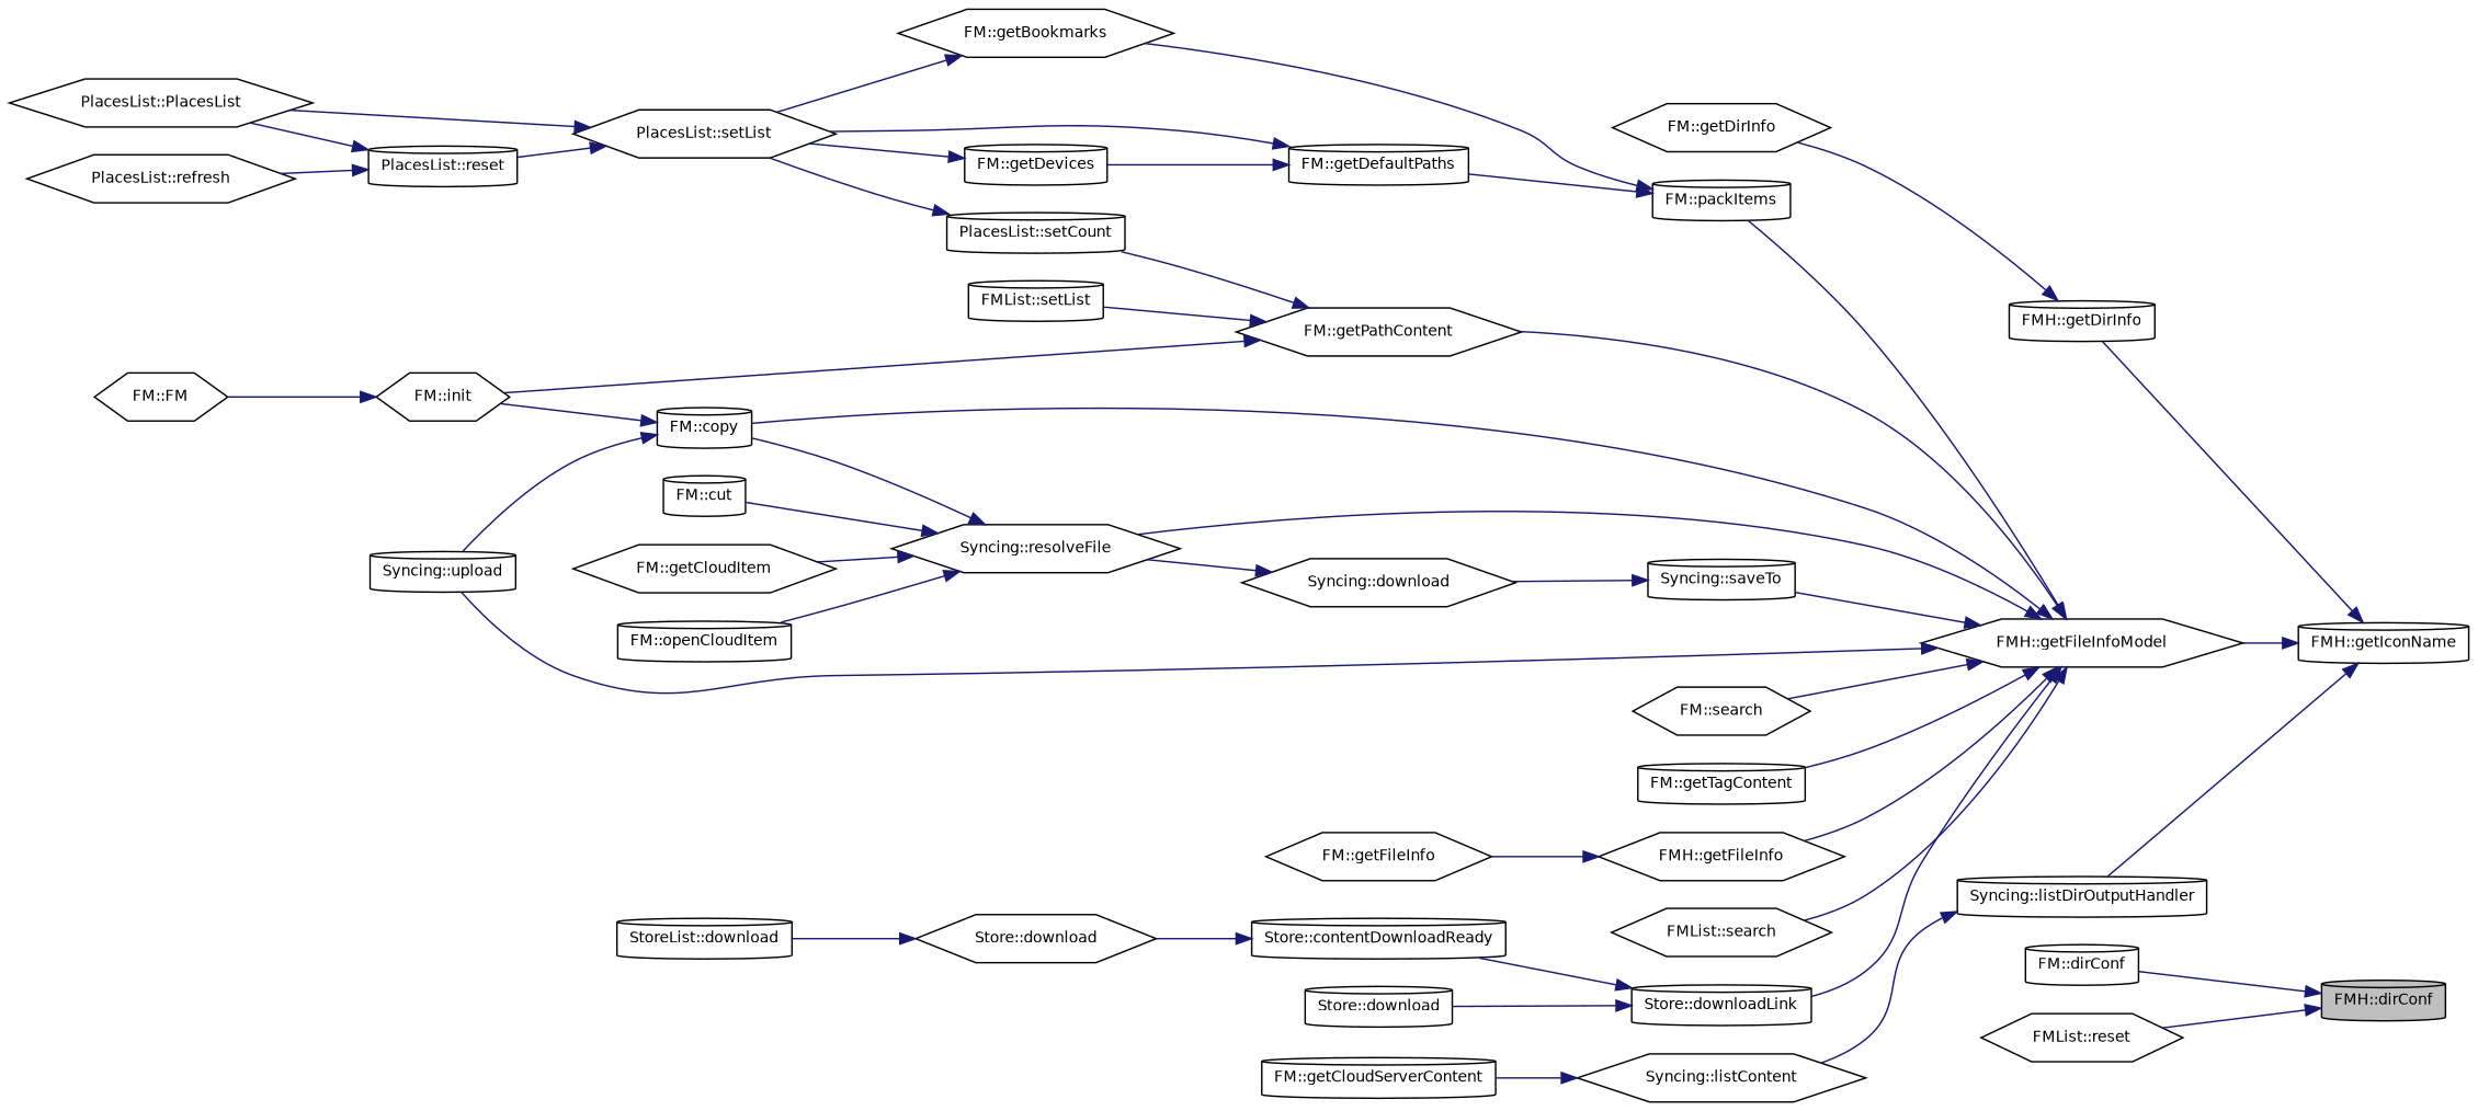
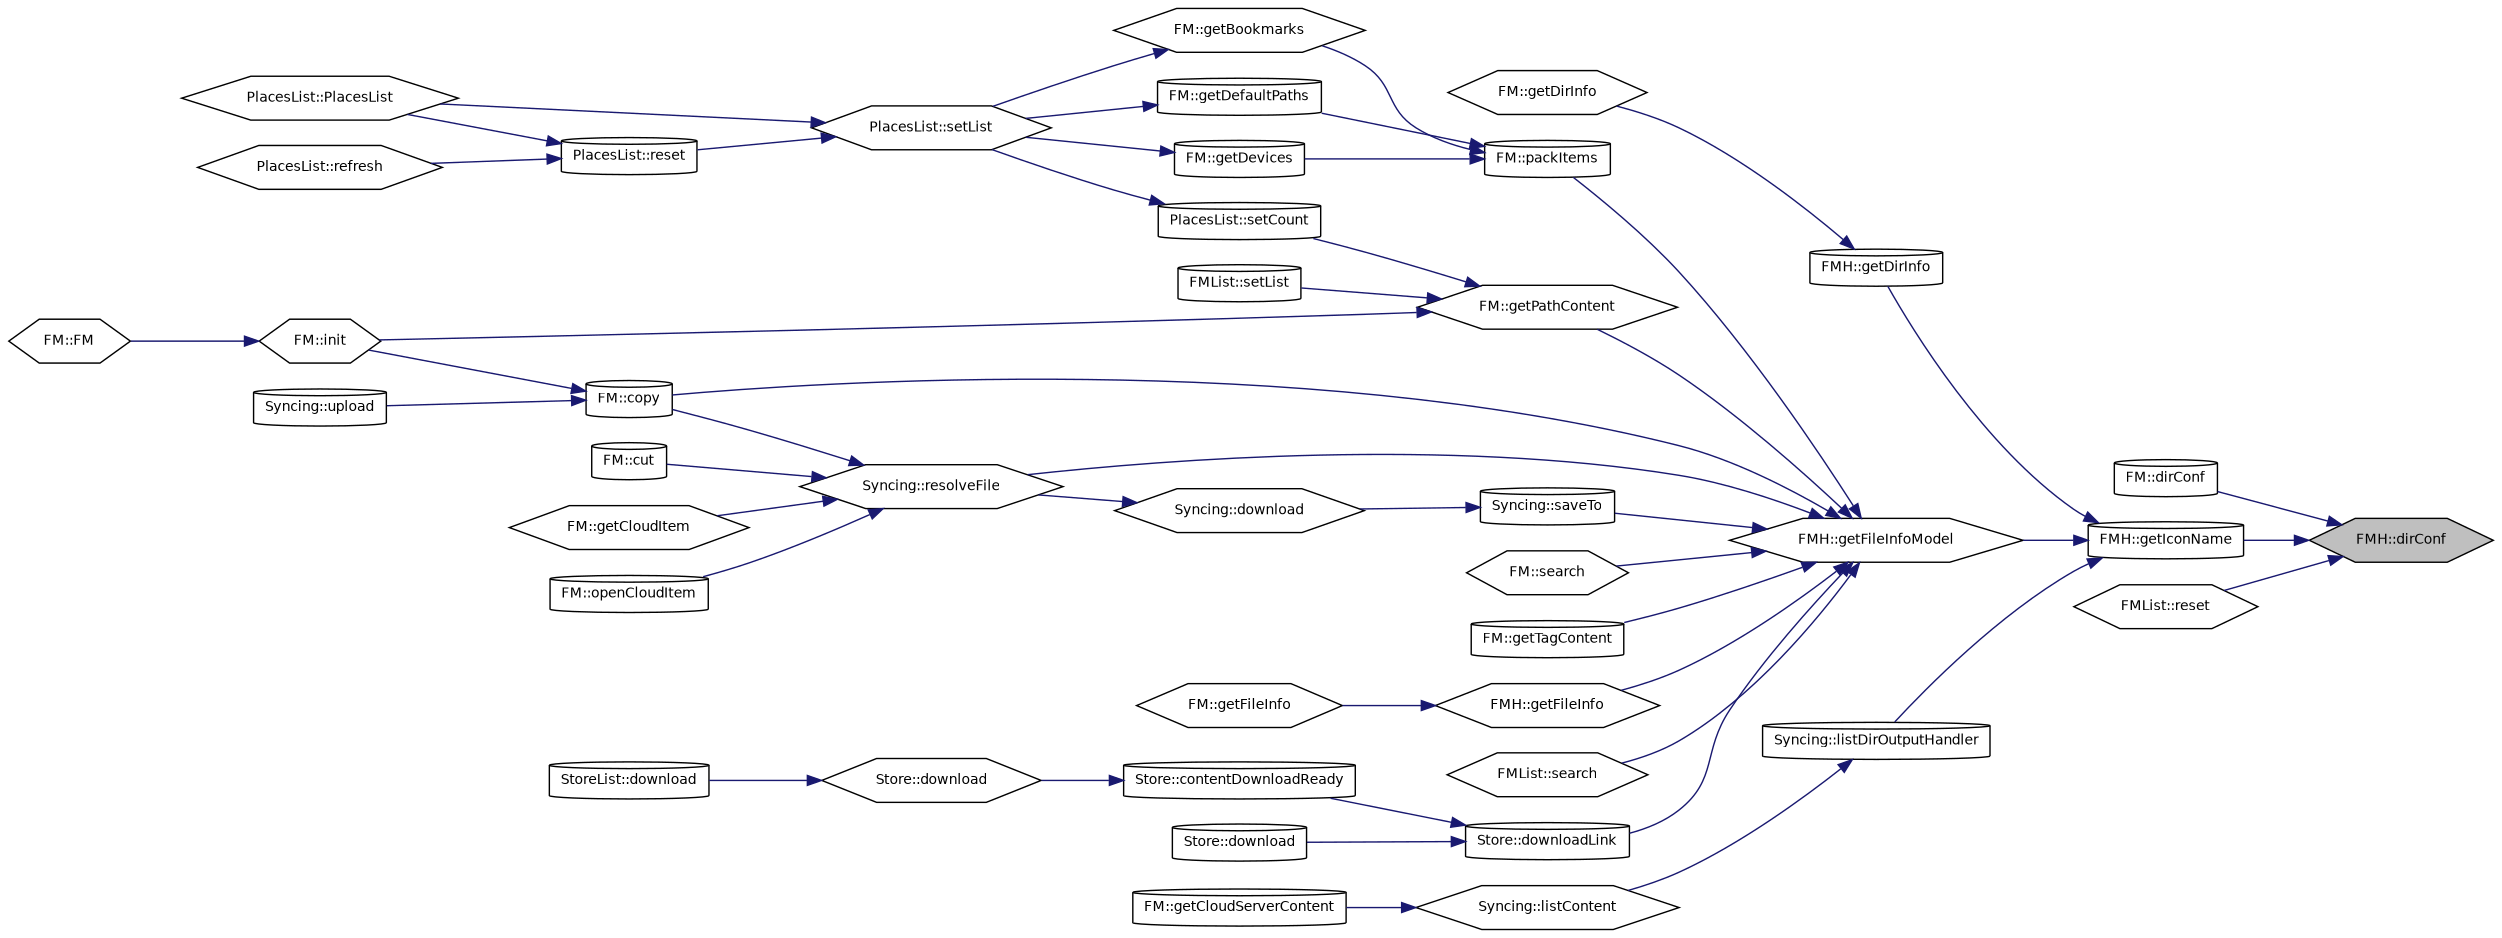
  digraph {
    rankdir=RL
    node [color=black fillcolor=white fontname=Helvetica fontsize=10 shape=cylinder style=filled]
    edge [color=midnightblue dir=back fontname=Helvetica fontsize=10 labelfontname=Helvetica labelfontsize=10 style=solid]
-   n1 [fillcolor=grey75 fontcolor=black height=0.2 label="FMH::dirConf" width=0.4]
+   n1 [fillcolor=grey75 fontcolor=black height=0.2 label="FMH::dirConf" shape=hexagon width=0.4]
    n2 [height=0.2 label="FM::dirConf" width=0.4]
    n3 [height=0.2 label="FMH::getIconName" width=0.4]
    n4 [height=0.2 label="FMList::reset" shape=hexagon width=0.4]
    n5 [height=0.2 label="FMH::getDirInfo" width=0.4]
    n6 [height=0.2 label="FMH::getFileInfoModel" shape=hexagon width=0.4]
    n7 [height=0.2 label="Syncing::listDirOutputHandler" width=0.4]
    n8 [height=0.2 label="FM::getDirInfo" shape=hexagon width=0.4]
    n9 [height=0.2 label="FM::packItems" width=0.4]
    n10 [height=0.2 label="FM::getPathContent" shape=hexagon width=0.4]
    n11 [height=0.2 label="FM::search" shape=hexagon width=0.4]
    n12 [height=0.2 label="FM::getTagContent" width=0.4]
    n13 [height=0.2 label="FM::copy" width=0.4]
    n14 [height=0.2 label="FMH::getFileInfo" shape=hexagon width=0.4]
    n15 [height=0.2 label="FMList::search" shape=hexagon width=0.4]
    n16 [height=0.2 label="Store::downloadLink" width=0.4]
    n17 [height=0.2 label="Syncing::upload" width=0.4]
    n18 [height=0.2 label="Syncing::saveTo" width=0.4]
    n19 [height=0.2 label="Syncing::resolveFile" shape=hexagon width=0.4]
    n20 [height=0.2 label="Syncing::listContent" shape=hexagon width=0.4]
    n21 [height=0.2 label="FM::getBookmarks" shape=hexagon width=0.4]
    n22 [height=0.2 label="FM::getDefaultPaths" width=0.4]
    n23 [height=0.2 label="FM::getDevices" width=0.4]
    n24 [height=0.2 label="PlacesList::setCount" width=0.4]
    n25 [height=0.2 label="FMList::setList" width=0.4]
    n26 [height=0.2 label="FM::init" shape=hexagon width=0.4]
    n27 [height=0.2 label="FM::getFileInfo" shape=hexagon width=0.4]
    n28 [height=0.2 label="Store::contentDownloadReady" width=0.4]
    n29 [height=0.2 label="Store::download" width=0.4]
    n30 [height=0.2 label="Syncing::download" shape=hexagon width=0.4]
    n31 [height=0.2 label="FM::cut" width=0.4]
    n32 [height=0.2 label="FM::getCloudItem" shape=hexagon width=0.4]
    n33 [height=0.2 label="FM::openCloudItem" width=0.4]
    n34 [height=0.2 label="PlacesList::setList" shape=hexagon width=0.4]
    n35 [height=0.2 label="PlacesList::PlacesList" shape=hexagon width=0.4]
    n36 [height=0.2 label="PlacesList::reset" width=0.4]
    n37 [height=0.2 label="PlacesList::refresh" shape=hexagon width=0.4]
    n38 [height=0.2 label="FM::FM" shape=hexagon width=0.4]
    n39 [height=0.2 label="Store::download" shape=hexagon width=0.4]
    n40 [height=0.2 label="StoreList::download" width=0.4]
    n41 [height=0.2 label="FM::getCloudServerContent" width=0.4]
    n1 -> n2
+   n1 -> n3
    n1 -> n4
    n3 -> n5
    n3 -> n6
    n3 -> n7
    n5 -> n8
    n6 -> n9
    n6 -> n10
    n6 -> n11
    n6 -> n12
    n6 -> n13
    n6 -> n14
    n6 -> n15
    n6 -> n16
-   n6 -> n17
    n6 -> n18
    n6 -> n19
    n7 -> n20
    n9 -> n21
    n9 -> n22
-   n22 -> n23
+   n9 -> n23
    n10 -> n24
    n10 -> n25
    n10 -> n26
    n13 -> n17
    n13 -> n26
    n14 -> n27
    n16 -> n28
    n16 -> n29
    n18 -> n30
    n19 -> n13
    n19 -> n31
    n19 -> n32
    n19 -> n33
    n20 -> n41
    n21 -> n34
    n22 -> n34
    n23 -> n34
    n24 -> n34
    n26 -> n38
    n28 -> n39
    n30 -> n19
    n34 -> n35
    n34 -> n36
    n36 -> n35
    n36 -> n37
    n39 -> n40
  }
